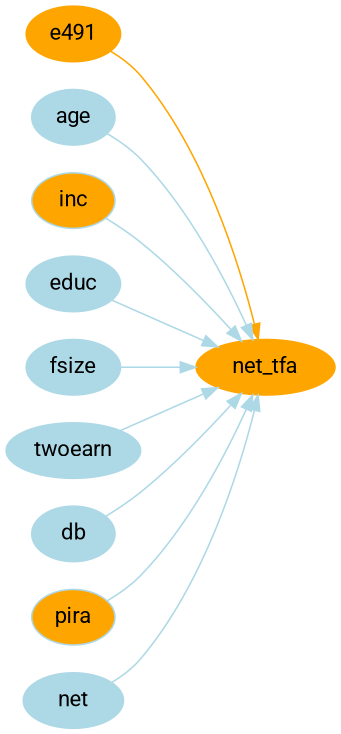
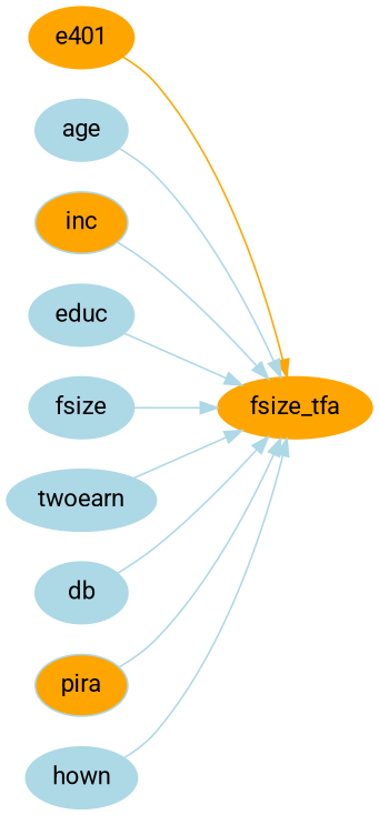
  digraph {
    fontname=Roboto
    rankdir=LR
    node [color=lightblue fontname=Roboto shape=oval style=filled]
    edge [color=lightblue fontname=Roboto]
-   e401 [color=orange label=e491]
-   net_tfa [color=orange]
+   e401 [color=orange]
+   net_tfa [color=orange label=fsize_tfa]
    age
    inc [fillcolor=orange]
    educ
    fsize
    twoearn
    db
    pira [fillcolor=orange]
-   hown [label=net]
+   hown
    e401 -> net_tfa [color=orange]
    age -> net_tfa
    inc -> net_tfa
    educ -> net_tfa
    fsize -> net_tfa
    twoearn -> net_tfa
    db -> net_tfa
    pira -> net_tfa
    hown -> net_tfa
  }
